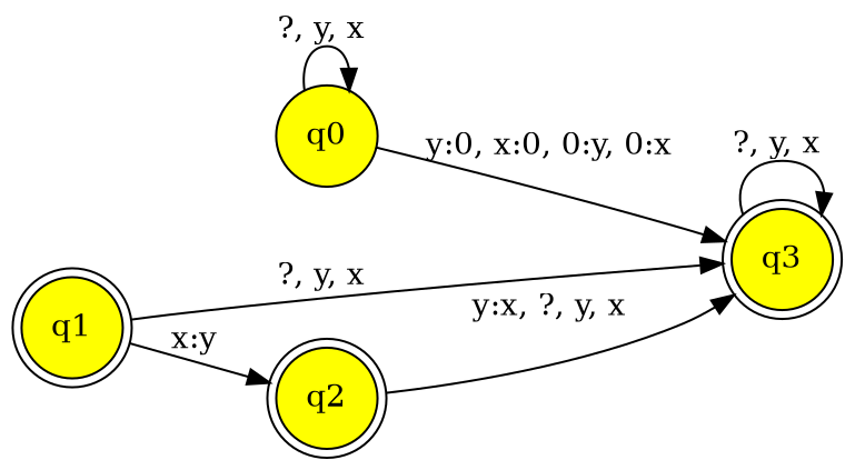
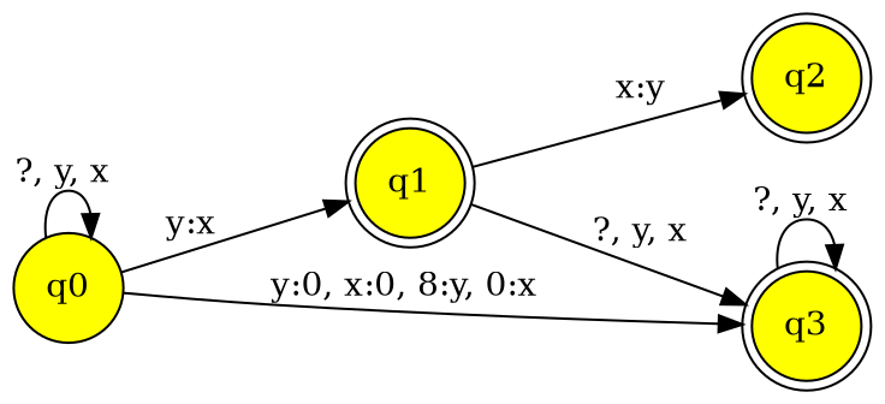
  digraph {
    rankdir=LR
    node [fillcolor=yellow shape=doublecircle style=filled]
    n1 [label=q0 shape=circle]
    n2 [label=q1]
    n3 [label=q3]
    n4 [label=q2]
    n1 -> n1 [label="?, y, x "]
-   n1 -> n3 [label="y:0, x:0, 0:y, 0:x "]
+   n1 -> n2 [label="y:x "]
+   n1 -> n3 [label="y:0, x:0, 8:y, 0:x "]
    n2 -> n3 [label="?, y, x "]
    n2 -> n4 [label="x:y "]
    n3 -> n3 [label="?, y, x "]
-   n4 -> n3 [label="y:x, ?, y, x "]
  }
